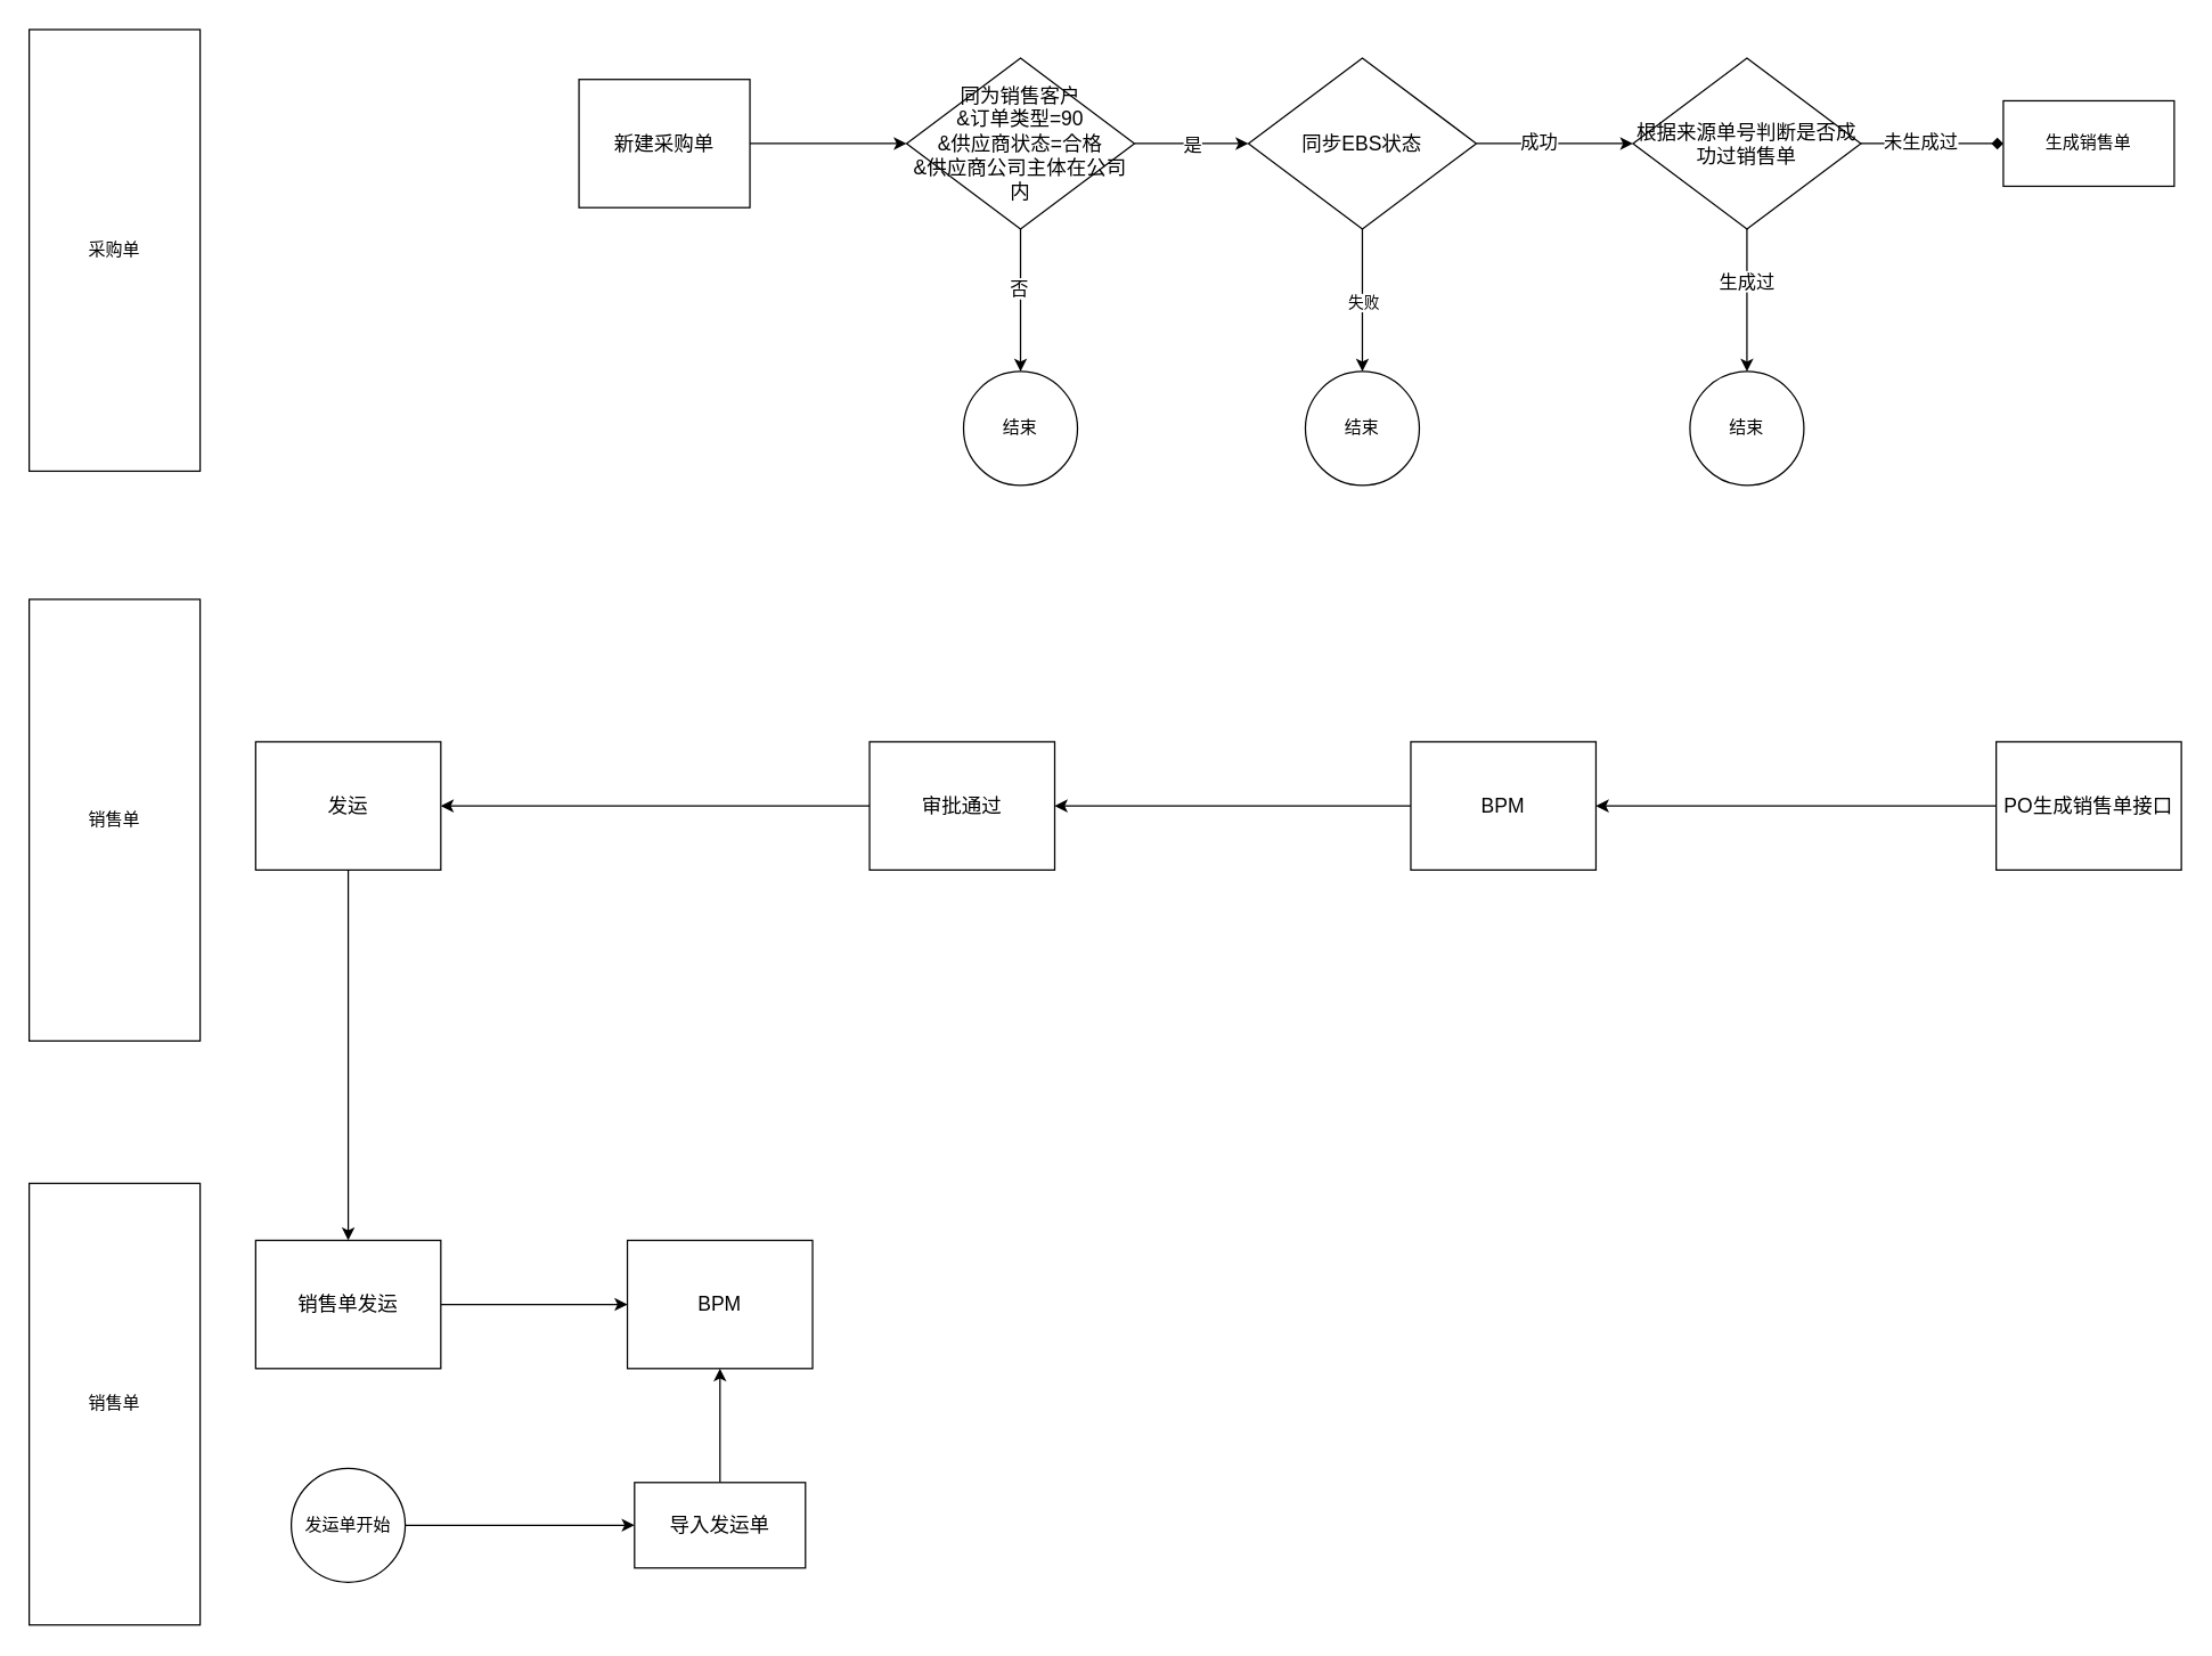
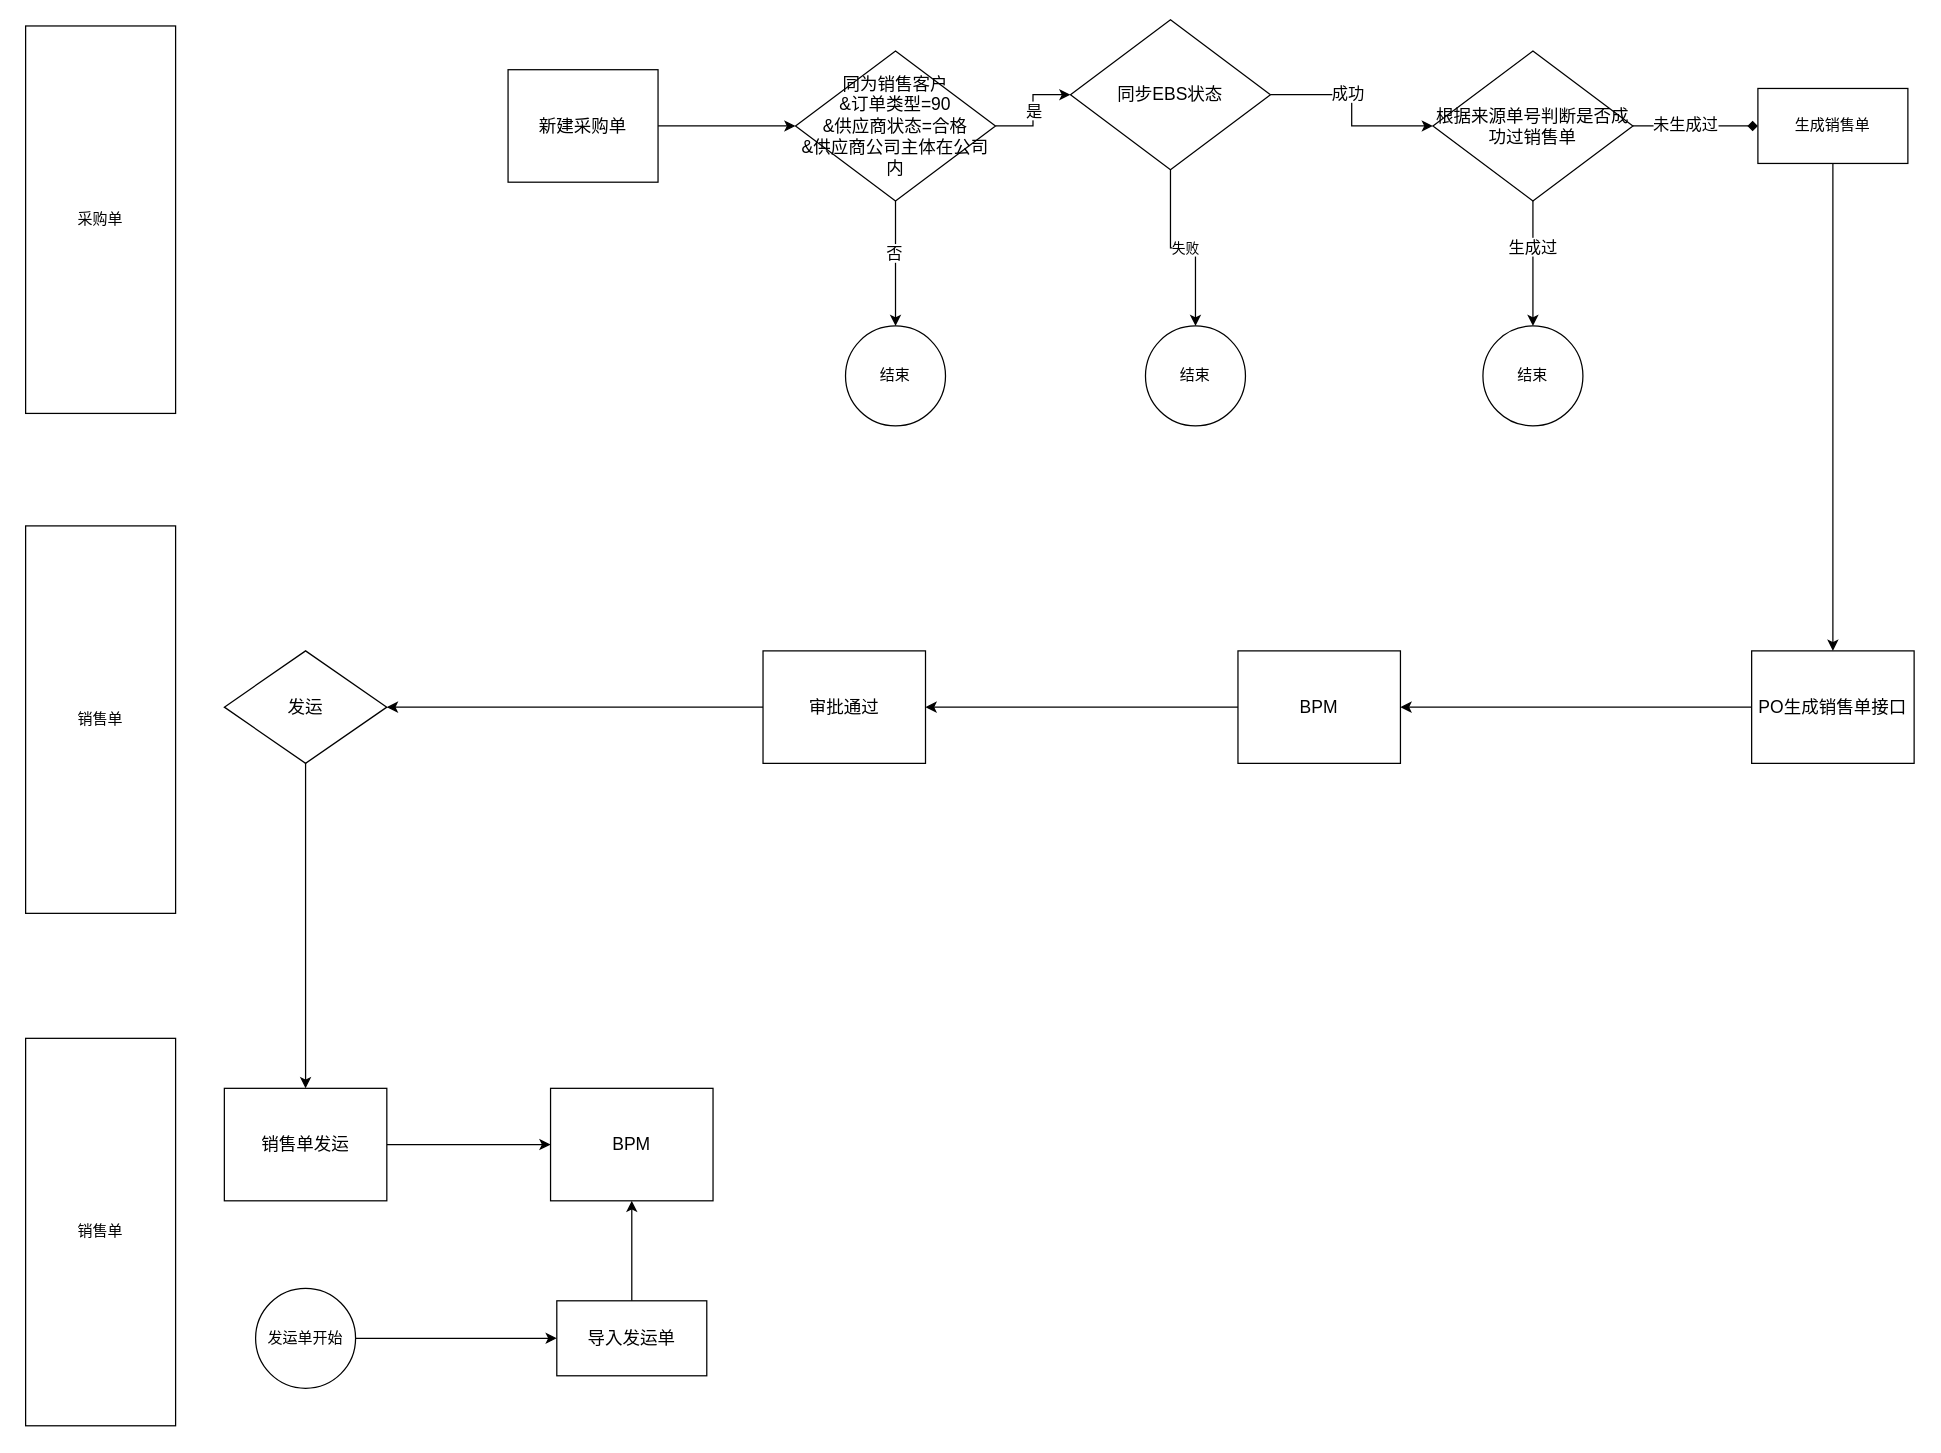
  <mxCell id="0" />
  <mxCell id="1" parent="0" />
  <mxCell id="2" value="" style="edgeStyle=orthogonalEdgeStyle;rounded=0;orthogonalLoop=1;jettySize=auto;html=1;" edge="1" parent="1" source="3" target="8"><mxGeometry relative="1" as="geometry" /></mxCell>
  <mxCell id="3" value="&lt;font style=&quot;font-size: 14px;&quot;&gt;新建采购单&lt;/font&gt;" style="whiteSpace=wrap;html=1;" vertex="1" parent="1"><mxGeometry x="406" y="55" width="120" height="90" as="geometry" /></mxCell>
  <mxCell id="4" value="" style="edgeStyle=orthogonalEdgeStyle;rounded=0;orthogonalLoop=1;jettySize=auto;html=1;" edge="1" parent="1" source="8" target="9"><mxGeometry relative="1" as="geometry" /></mxCell>
  <mxCell id="5" value="&lt;font style=&quot;font-size: 13px;&quot;&gt;否&lt;/font&gt;" style="edgeLabel;html=1;align=center;verticalAlign=middle;resizable=0;points=[];" vertex="1" connectable="0" parent="4"><mxGeometry x="-0.18" y="-2" relative="1" as="geometry"><mxPoint as="offset" /></mxGeometry></mxCell>
  <mxCell id="6" value="" style="edgeStyle=orthogonalEdgeStyle;rounded=0;orthogonalLoop=1;jettySize=auto;html=1;" edge="1" parent="1" source="8" target="14"><mxGeometry relative="1" as="geometry" /></mxCell>
  <mxCell id="7" value="&lt;font style=&quot;font-size: 13px;&quot;&gt;是&lt;/font&gt;" style="edgeLabel;html=1;align=center;verticalAlign=middle;resizable=0;points=[];" vertex="1" connectable="0" parent="6"><mxGeometry relative="1" as="geometry"><mxPoint as="offset" /></mxGeometry></mxCell>
  <mxCell id="8" value="&lt;font style=&quot;font-size: 14px;&quot;&gt;同为销售客户&lt;/font&gt;&lt;div&gt;&lt;font style=&quot;font-size: 14px;&quot;&gt;&amp;amp;&lt;/font&gt;&lt;span style=&quot;font-size: 14px; background-color: transparent; color: light-dark(rgb(0, 0, 0), rgb(255, 255, 255));&quot;&gt;订单类型=90&lt;/span&gt;&lt;div&gt;&lt;div&gt;&lt;font style=&quot;font-size: 14px;&quot;&gt;&amp;amp;供应商状态=合格&lt;/font&gt;&lt;/div&gt;&lt;div&gt;&lt;font style=&quot;font-size: 14px;&quot;&gt;&amp;amp;供应商公司主体在公司内&lt;/font&gt;&lt;/div&gt;&lt;/div&gt;&lt;/div&gt;" style="rhombus;whiteSpace=wrap;html=1;" vertex="1" parent="1"><mxGeometry x="636" y="40" width="160" height="120" as="geometry" /></mxCell>
  <mxCell id="9" value="结束" style="ellipse;whiteSpace=wrap;html=1;" vertex="1" parent="1"><mxGeometry x="676" y="260" width="80" height="80" as="geometry" /></mxCell>
  <mxCell id="10" value="" style="edgeStyle=orthogonalEdgeStyle;rounded=0;orthogonalLoop=1;jettySize=auto;html=1;" edge="1" parent="1" source="14" target="15"><mxGeometry relative="1" as="geometry" /></mxCell>
  <mxCell id="11" value="失败" style="edgeLabel;html=1;align=center;verticalAlign=middle;resizable=0;points=[];" vertex="1" connectable="0" parent="10"><mxGeometry x="0.02" relative="1" as="geometry"><mxPoint as="offset" /></mxGeometry></mxCell>
  <mxCell id="12" value="" style="edgeStyle=orthogonalEdgeStyle;rounded=0;orthogonalLoop=1;jettySize=auto;html=1;entryX=0;entryY=0.5;entryDx=0;entryDy=0;" edge="1" parent="1" source="14" target="21"><mxGeometry relative="1" as="geometry"><mxPoint x="1136" y="100" as="targetPoint" /></mxGeometry></mxCell>
  <mxCell id="13" value="&lt;font style=&quot;font-size: 13px;&quot;&gt;成功&lt;/font&gt;" style="edgeLabel;html=1;align=center;verticalAlign=middle;resizable=0;points=[];" vertex="1" connectable="0" parent="12"><mxGeometry x="-0.218" y="2" relative="1" as="geometry"><mxPoint as="offset" /></mxGeometry></mxCell>
- <mxCell id="14" value="&lt;span style=&quot;font-size: 14px;&quot;&gt;同步EBS状态&lt;/span&gt;" style="rhombus;whiteSpace=wrap;html=1;" vertex="1" parent="1"><mxGeometry x="876" y="40" width="160" height="120" as="geometry" /></mxCell>
+ <mxCell id="14" value="&lt;span style=&quot;font-size: 14px;&quot;&gt;同步EBS状态&lt;/span&gt;" style="rhombus;whiteSpace=wrap;html=1;" vertex="1" parent="1"><mxGeometry x="856" y="15" width="160" height="120" as="geometry" /></mxCell>
  <mxCell id="15" value="结束" style="ellipse;whiteSpace=wrap;html=1;" vertex="1" parent="1"><mxGeometry x="916" y="260" width="80" height="80" as="geometry" /></mxCell>
  <mxCell id="16" value="采购单" style="rounded=0;whiteSpace=wrap;html=1;" vertex="1" parent="1"><mxGeometry x="20" y="20" width="120" height="310" as="geometry" /></mxCell>
  <mxCell id="17" value="" style="edgeStyle=orthogonalEdgeStyle;rounded=0;orthogonalLoop=1;jettySize=auto;html=1;" edge="1" parent="1" source="21" target="22"><mxGeometry relative="1" as="geometry" /></mxCell>
  <mxCell id="18" value="&lt;font style=&quot;font-size: 13px;&quot;&gt;生成过&lt;/font&gt;" style="edgeLabel;html=1;align=center;verticalAlign=middle;resizable=0;points=[];" vertex="1" connectable="0" parent="17"><mxGeometry x="-0.28" y="-1" relative="1" as="geometry"><mxPoint as="offset" /></mxGeometry></mxCell>
  <mxCell id="19" value="" style="edgeStyle=orthogonalEdgeStyle;rounded=0;orthogonalLoop=1;jettySize=auto;html=1;endArrow=diamond;" edge="1" parent="1" source="21" target="24"><mxGeometry relative="1" as="geometry" /></mxCell>
  <mxCell id="20" value="&lt;font style=&quot;font-size: 13px;&quot;&gt;未生成过&lt;/font&gt;" style="edgeLabel;html=1;align=center;verticalAlign=middle;resizable=0;points=[];" vertex="1" connectable="0" parent="19"><mxGeometry x="-0.18" y="2" relative="1" as="geometry"><mxPoint as="offset" /></mxGeometry></mxCell>
  <mxCell id="21" value="&lt;font style=&quot;font-size: 14px;&quot;&gt;根据来源单号判断是否成功过销售单&lt;/font&gt;" style="rhombus;whiteSpace=wrap;html=1;" vertex="1" parent="1"><mxGeometry x="1146" y="40" width="160" height="120" as="geometry" /></mxCell>
  <mxCell id="22" value="结束" style="ellipse;whiteSpace=wrap;html=1;" vertex="1" parent="1"><mxGeometry x="1186" y="260" width="80" height="80" as="geometry" /></mxCell>
+ <mxCell id="23" style="edgeStyle=orthogonalEdgeStyle;rounded=0;orthogonalLoop=1;jettySize=auto;html=1;" edge="1" parent="1" source="24" target="27"><mxGeometry relative="1" as="geometry" /></mxCell>
  <mxCell id="24" value="生成销售单" style="whiteSpace=wrap;html=1;" vertex="1" parent="1"><mxGeometry x="1406" y="70" width="120" height="60" as="geometry" /></mxCell>
  <mxCell id="25" value="销售单" style="rounded=0;whiteSpace=wrap;html=1;" vertex="1" parent="1"><mxGeometry x="20" y="420" width="120" height="310" as="geometry" /></mxCell>
  <mxCell id="26" value="" style="edgeStyle=orthogonalEdgeStyle;rounded=0;orthogonalLoop=1;jettySize=auto;html=1;" edge="1" parent="1" source="27" target="29"><mxGeometry relative="1" as="geometry" /></mxCell>
  <mxCell id="27" value="&lt;font style=&quot;font-size: 14px;&quot;&gt;PO生成销售单接口&lt;/font&gt;" style="whiteSpace=wrap;html=1;" vertex="1" parent="1"><mxGeometry x="1401" y="520" width="130" height="90" as="geometry" /></mxCell>
  <mxCell id="28" value="" style="edgeStyle=orthogonalEdgeStyle;rounded=0;orthogonalLoop=1;jettySize=auto;html=1;" edge="1" parent="1" source="29" target="31"><mxGeometry relative="1" as="geometry" /></mxCell>
  <mxCell id="29" value="&lt;span style=&quot;font-size: 14px;&quot;&gt;BPM&lt;/span&gt;" style="whiteSpace=wrap;html=1;" vertex="1" parent="1"><mxGeometry x="990" y="520" width="130" height="90" as="geometry" /></mxCell>
  <mxCell id="30" value="" style="edgeStyle=orthogonalEdgeStyle;rounded=0;orthogonalLoop=1;jettySize=auto;html=1;" edge="1" parent="1" source="31" target="33"><mxGeometry relative="1" as="geometry" /></mxCell>
  <mxCell id="31" value="&lt;span style=&quot;font-size: 14px;&quot;&gt;审批通过&lt;/span&gt;" style="whiteSpace=wrap;html=1;" vertex="1" parent="1"><mxGeometry x="610" y="520" width="130" height="90" as="geometry" /></mxCell>
  <mxCell id="32" value="" style="edgeStyle=orthogonalEdgeStyle;rounded=0;orthogonalLoop=1;jettySize=auto;html=1;" edge="1" parent="1" source="33" target="36"><mxGeometry relative="1" as="geometry" /></mxCell>
- <mxCell id="33" value="&lt;span style=&quot;font-size: 14px;&quot;&gt;发运&lt;/span&gt;" style="whiteSpace=wrap;html=1;" vertex="1" parent="1"><mxGeometry x="179" y="520" width="130" height="90" as="geometry" /></mxCell>
+ <mxCell id="33" value="&lt;span style=&quot;font-size: 14px;&quot;&gt;发运&lt;/span&gt;" style="rhombus;whiteSpace=wrap;html=1;" vertex="1" parent="1"><mxGeometry x="179" y="520" width="130" height="90" as="geometry" /></mxCell>
  <mxCell id="34" value="销售单" style="rounded=0;whiteSpace=wrap;html=1;" vertex="1" parent="1"><mxGeometry x="20" y="830" width="120" height="310" as="geometry" /></mxCell>
  <mxCell id="35" value="" style="edgeStyle=orthogonalEdgeStyle;rounded=0;orthogonalLoop=1;jettySize=auto;html=1;" edge="1" parent="1" source="36" target="41"><mxGeometry relative="1" as="geometry" /></mxCell>
  <mxCell id="36" value="&lt;span style=&quot;font-size: 14px;&quot;&gt;销售单发运&lt;/span&gt;" style="whiteSpace=wrap;html=1;" vertex="1" parent="1"><mxGeometry x="179" y="870" width="130" height="90" as="geometry" /></mxCell>
  <mxCell id="37" value="" style="edgeStyle=orthogonalEdgeStyle;rounded=0;orthogonalLoop=1;jettySize=auto;html=1;" edge="1" parent="1" source="38" target="40"><mxGeometry relative="1" as="geometry" /></mxCell>
  <mxCell id="38" value="发运单开始" style="ellipse;whiteSpace=wrap;html=1;aspect=fixed;" vertex="1" parent="1"><mxGeometry x="204" y="1030" width="80" height="80" as="geometry" /></mxCell>
  <mxCell id="39" style="edgeStyle=orthogonalEdgeStyle;rounded=0;orthogonalLoop=1;jettySize=auto;html=1;entryX=0.5;entryY=1;entryDx=0;entryDy=0;" edge="1" parent="1" source="40" target="41"><mxGeometry relative="1" as="geometry" /></mxCell>
  <mxCell id="40" value="&lt;font style=&quot;font-size: 14px;&quot;&gt;导入发运单&lt;/font&gt;" style="whiteSpace=wrap;html=1;" vertex="1" parent="1"><mxGeometry x="445" y="1040" width="120" height="60" as="geometry" /></mxCell>
  <mxCell id="41" value="&lt;span style=&quot;font-size: 14px;&quot;&gt;BPM&lt;/span&gt;" style="whiteSpace=wrap;html=1;" vertex="1" parent="1"><mxGeometry x="440" y="870" width="130" height="90" as="geometry" /></mxCell>
